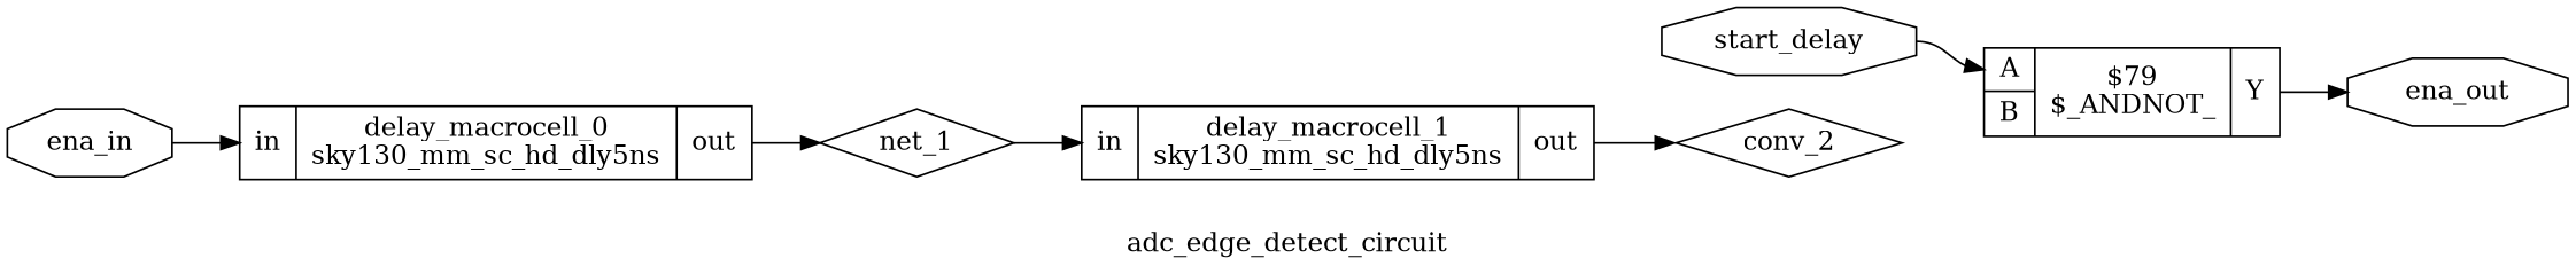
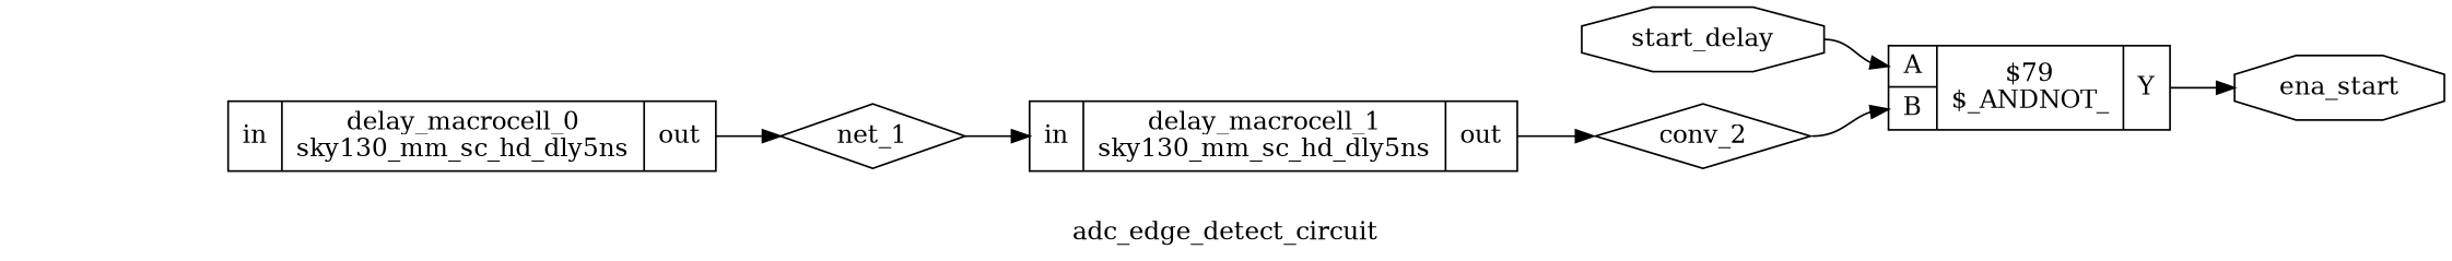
  digraph {
    label=adc_edge_detect_circuit
    rankdir=LR
    remincross=true
    node [color=black fontcolor=black shape=octagon]
    edge [color=black headport=w tailport=e]
-   n1 [label=ena_in]
    n2 [label="{{<p10> in}|delay_macrocell_0\nsky130_mm_sc_hd_dly5ns|{<p11> out}}" shape=record color="" fontcolor=""]
    n3 [label=net_1 shape=diamond]
-   n4 [label=ena_out]
+   n4 [label=ena_start]
    n5 [label="{{<p10> in}|delay_macrocell_1\nsky130_mm_sc_hd_dly5ns|{<p11> out}}" shape=record color="" fontcolor=""]
    n6 [label=conv_2 shape=diamond]
    n7 [label="{{<p6> A|<p7> B}|$79\n$_ANDNOT_|{<p8> Y}}" shape=record color="" fontcolor=""]
    n8 [label=start_delay]
-   n1 -> n2 [headport="p10:w"]
    n2 -> n3 [tailport="p11:e"]
    n3 -> n5 [headport="p10:w"]
    n5 -> n6 [tailport="p11:e"]
+   n6 -> n7 [headport="p7:w"]
    n7 -> n4 [tailport="p8:e"]
    n8 -> n7 [headport="p6:w"]
  }
